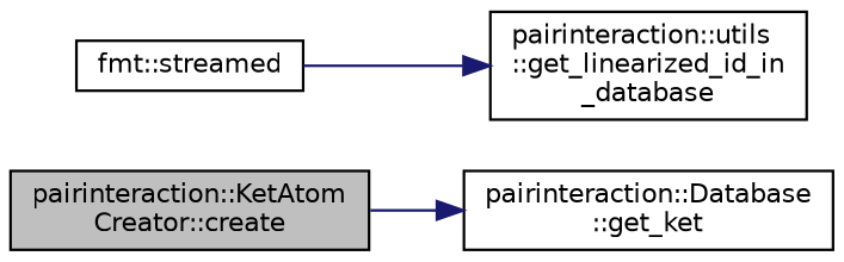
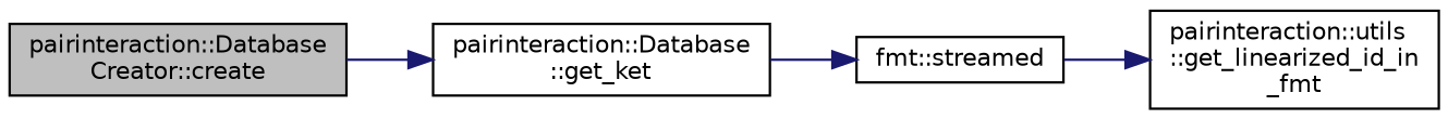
  digraph {
    rankdir=LR
    node [color=black fontname=Helvetica fontsize=10 shape=record]
    edge [color=midnightblue fontname=Helvetica fontsize=10 labelfontname=Helvetica labelfontsize=10 style=solid]
-   n1 [fillcolor=grey75 fontcolor=black height=0.2 label="pairinteraction::KetAtom\lCreator::create" style=filled width=0.4]
+   n1 [fillcolor=grey75 fontcolor=black height=0.2 label="pairinteraction::Database\lCreator::create" style=filled width=0.4]
    n2 [height=0.2 label="pairinteraction::Database\l::get_ket" width=0.4]
    n3 [height=0.2 label="fmt::streamed" width=0.4]
-   n4 [height=0.2 label="pairinteraction::utils\l::get_linearized_id_in\l_database" width=0.4]
+   n4 [height=0.2 label="pairinteraction::utils\l::get_linearized_id_in\l_fmt" width=0.4]
    n1 -> n2
+   n2 -> n3
    n3 -> n4
  }
